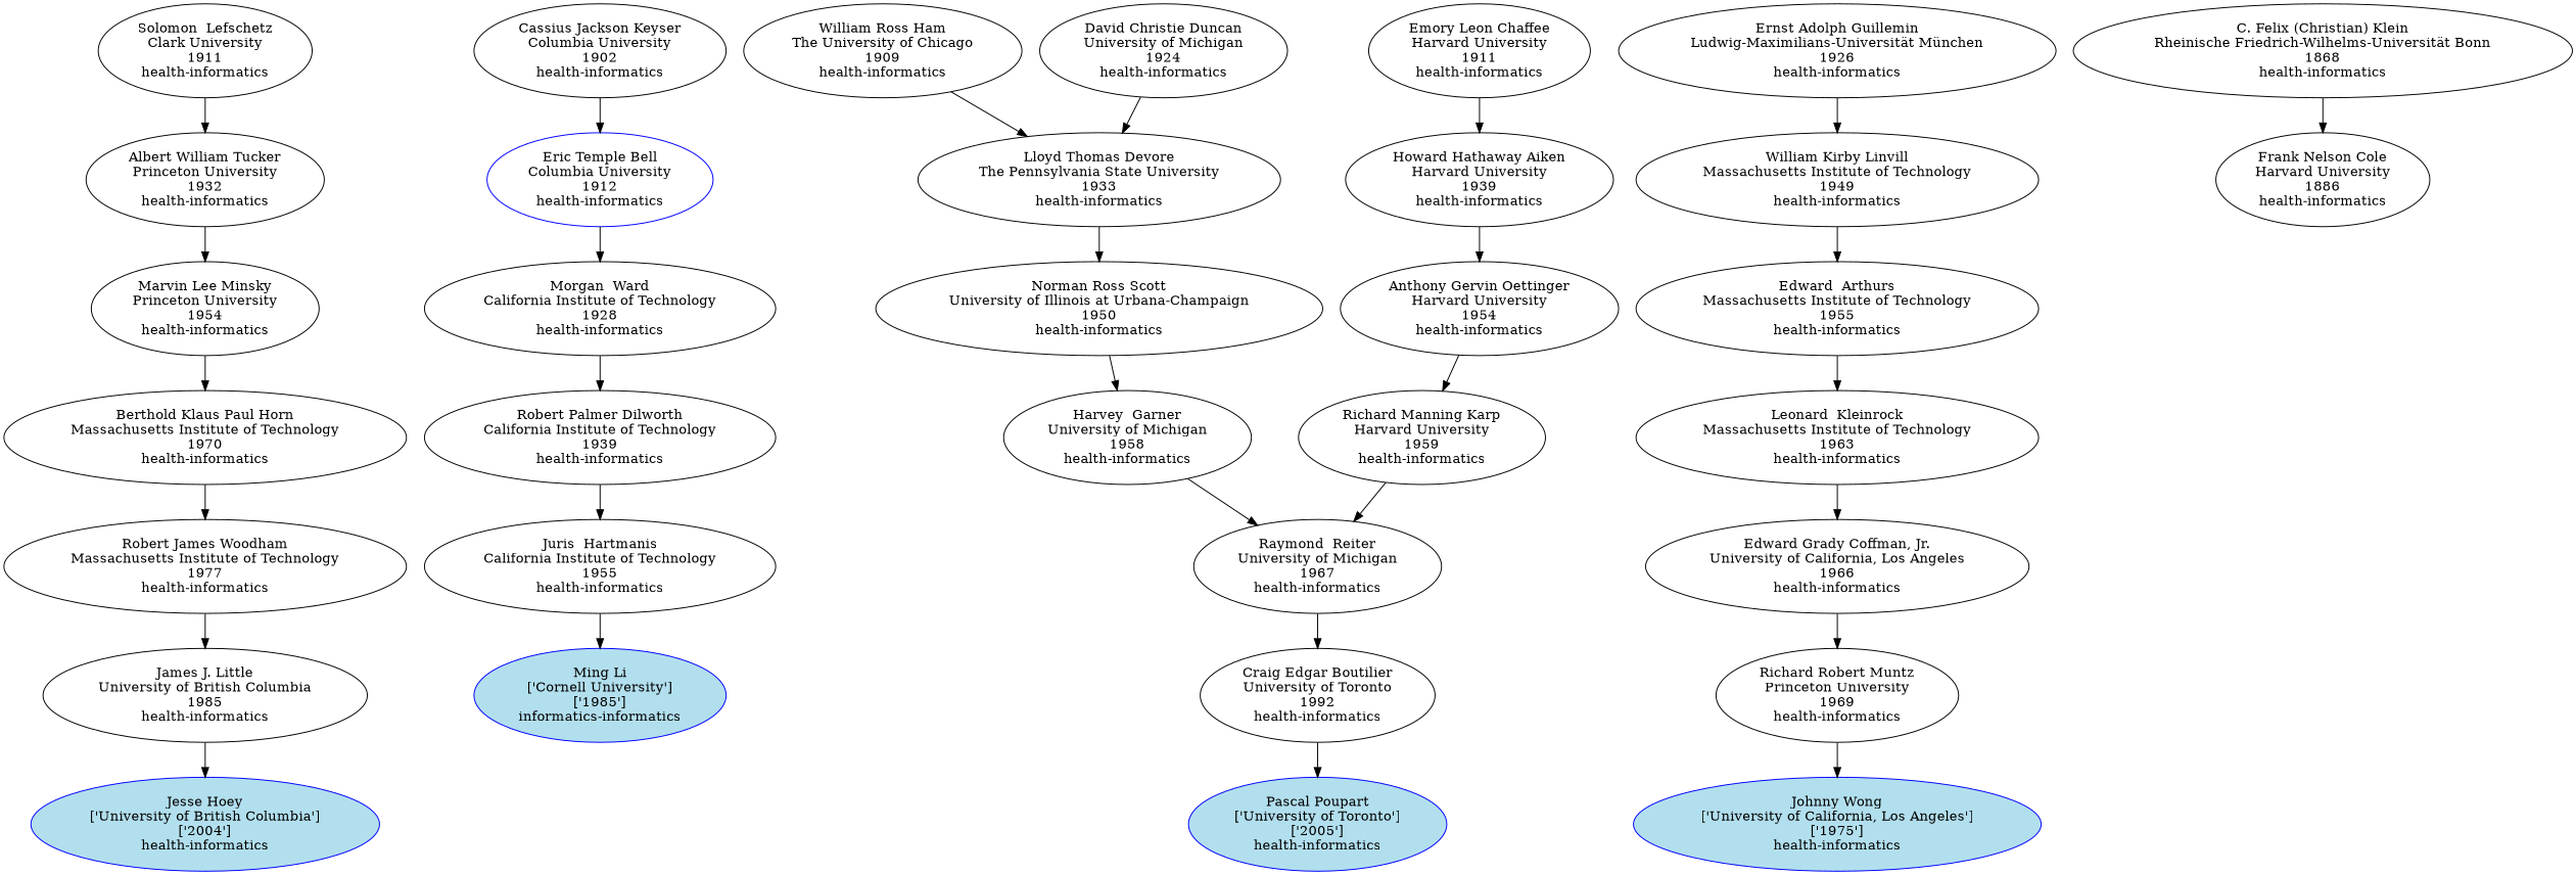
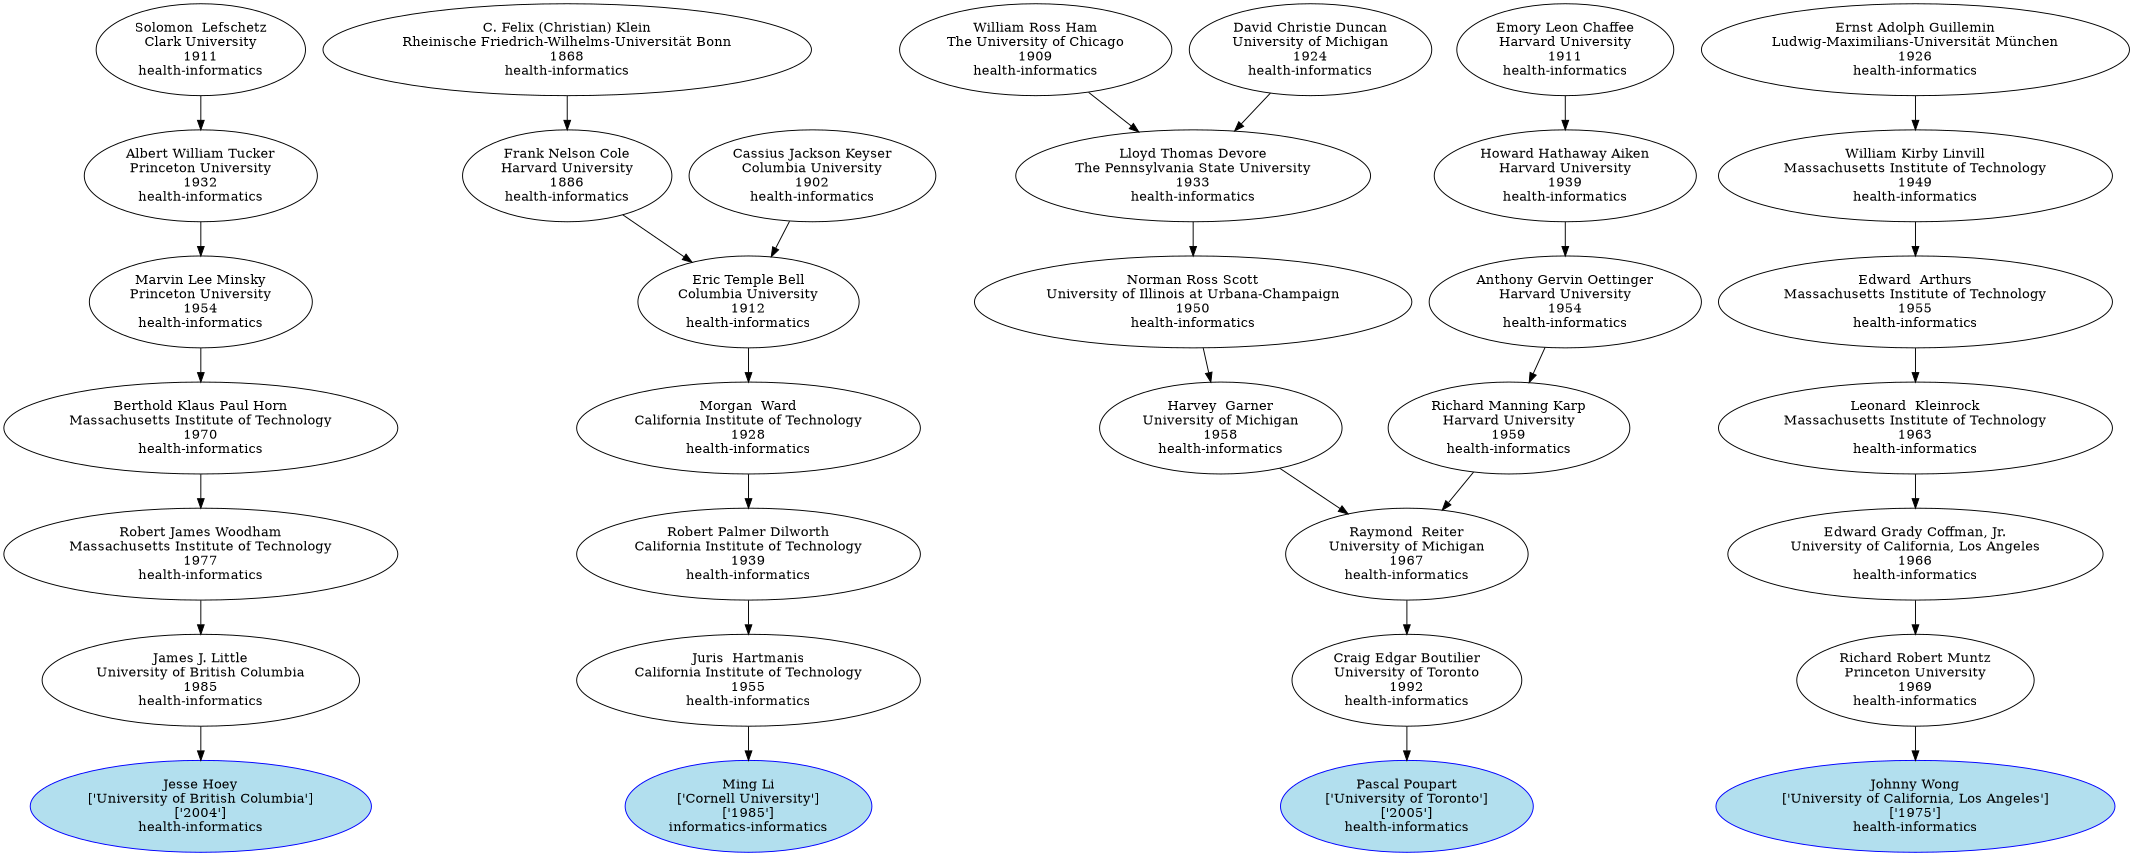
  digraph {
    n1 [color=blue fillcolor=lightblue2 label="Jesse Hoey\n['University of British Columbia']\n['2004']\nhealth-informatics" style=filled]
    n2 [color=blue fillcolor=lightblue2 label="Ming Li\n['Cornell University']\n['1985']\ninformatics-informatics" style=filled]
    n3 [color=blue fillcolor=lightblue2 label="Pascal Poupart\n['University of Toronto']\n['2005']\nhealth-informatics" style=filled]
    n4 [color=blue fillcolor=lightblue2 label="Johnny Wong\n['University of California, Los Angeles']\n['1975']\nhealth-informatics" style=filled]
    n5 [label="James J. Little\nUniversity of British Columbia\n1985\nhealth-informatics"]
    n6 [label="Juris  Hartmanis\nCalifornia Institute of Technology\n1955\nhealth-informatics"]
    n7 [label="Craig Edgar Boutilier\nUniversity of Toronto\n1992\nhealth-informatics"]
    n8 [label="Richard Robert Muntz\nPrinceton University\n1969\nhealth-informatics"]
    n9 [label="Robert James Woodham\nMassachusetts Institute of Technology\n1977\nhealth-informatics"]
    n10 [label="Robert Palmer Dilworth\nCalifornia Institute of Technology\n1939\nhealth-informatics"]
    n11 [label="Raymond  Reiter\nUniversity of Michigan\n1967\nhealth-informatics"]
    n12 [label="Edward Grady Coffman, Jr.\nUniversity of California, Los Angeles\n1966\nhealth-informatics"]
    n13 [label="Berthold Klaus Paul Horn\nMassachusetts Institute of Technology\n1970\nhealth-informatics"]
    n14 [label="Morgan  Ward\nCalifornia Institute of Technology\n1928\nhealth-informatics"]
    n15 [label="Harvey  Garner\nUniversity of Michigan\n1958\nhealth-informatics"]
    n16 [label="Richard Manning Karp\nHarvard University\n1959\nhealth-informatics"]
    n17 [label="Leonard  Kleinrock\nMassachusetts Institute of Technology\n1963\nhealth-informatics"]
    n18 [label="Marvin Lee Minsky\nPrinceton University\n1954\nhealth-informatics"]
-   n19 [label="Eric Temple Bell\nColumbia University\n1912\nhealth-informatics" color=blue]
+   n19 [label="Eric Temple Bell\nColumbia University\n1912\nhealth-informatics"]
    n20 [label="Norman Ross Scott\nUniversity of Illinois at Urbana-Champaign\n1950\nhealth-informatics"]
    n21 [label="Anthony Gervin Oettinger\nHarvard University\n1954\nhealth-informatics"]
    n22 [label="Edward  Arthurs\nMassachusetts Institute of Technology\n1955\nhealth-informatics"]
    n23 [label="Albert William Tucker\nPrinceton University\n1932\nhealth-informatics"]
    n24 [label="Frank Nelson Cole\nHarvard University\n1886\nhealth-informatics"]
    n25 [label="Cassius Jackson Keyser\nColumbia University\n1902\nhealth-informatics"]
    n26 [label="Lloyd Thomas Devore\nThe Pennsylvania State University\n1933\nhealth-informatics"]
    n27 [label="Howard Hathaway Aiken\nHarvard University\n1939\nhealth-informatics"]
    n28 [label="William Kirby Linvill\nMassachusetts Institute of Technology\n1949\nhealth-informatics"]
    n29 [label="Solomon  Lefschetz\nClark University\n1911\nhealth-informatics"]
    n30 [label="C. Felix (Christian) Klein\nRheinische Friedrich-Wilhelms-Universität Bonn\n1868\nhealth-informatics"]
    n31 [label="William Ross Ham\nThe University of Chicago\n1909\nhealth-informatics"]
    n32 [label="David Christie Duncan\nUniversity of Michigan\n1924\nhealth-informatics"]
    n33 [label="Emory Leon Chaffee\nHarvard University\n1911\nhealth-informatics"]
    n34 [label="Ernst Adolph Guillemin\nLudwig-Maximilians-Universität München\n1926\nhealth-informatics"]
    n5 -> n1
    n6 -> n2
    n7 -> n3
    n8 -> n4
    n9 -> n5
    n10 -> n6
    n11 -> n7
    n12 -> n8
    n13 -> n9
    n14 -> n10
    n15 -> n11
    n16 -> n11
    n17 -> n12
    n18 -> n13
    n19 -> n14
    n20 -> n15
    n21 -> n16
    n22 -> n17
    n23 -> n18
+   n24 -> n19
    n25 -> n19
    n26 -> n20
    n27 -> n21
    n28 -> n22
    n29 -> n23
    n30 -> n24
    n31 -> n26
    n32 -> n26
    n33 -> n27
    n34 -> n28
  }
